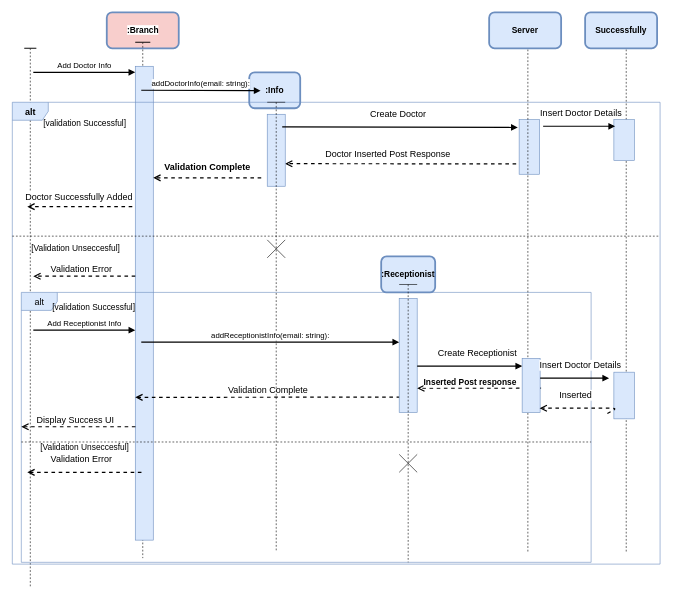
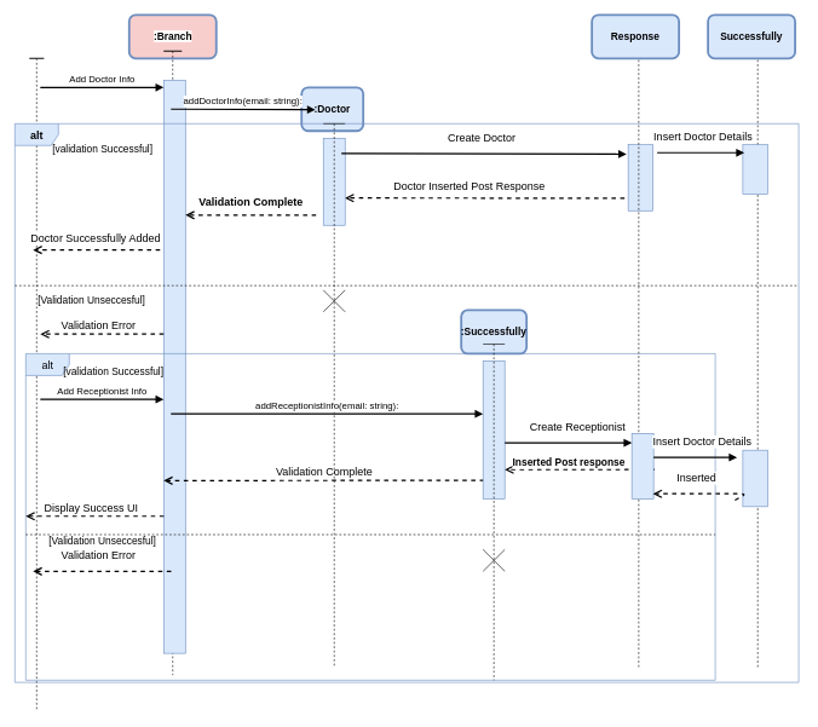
  <mxCell id="0" />
  <mxCell id="1" parent="0" />
  <mxCell id="2" value="&lt;font color=&quot;#000000&quot; style=&quot;font-size: 14px;&quot;&gt;&lt;b style=&quot;background-color: rgb(255, 255, 255);&quot;&gt;:Branch&lt;/b&gt;&lt;/font&gt;" style="rounded=1;whiteSpace=wrap;html=1;strokeWidth=3;fillColor=#f8cecc;strokeColor=#6c8ebf;" parent="1" vertex="1"><mxGeometry x="177.5" y="20" width="120" height="60" as="geometry" /></mxCell>
  <mxCell id="3" value="" style="shape=umlLifeline;participant=umlActor;perimeter=lifelinePerimeter;whiteSpace=wrap;html=1;container=1;collapsible=0;recursiveResize=0;verticalAlign=top;spacingTop=36;outlineConnect=0;size=0;" parent="1" vertex="1"><mxGeometry x="40" y="80" width="20" height="900" as="geometry" /></mxCell>
  <mxCell id="4" value="" style="shape=umlLifeline;participant=umlActor;perimeter=lifelinePerimeter;whiteSpace=wrap;html=1;container=1;collapsible=0;recursiveResize=0;verticalAlign=top;spacingTop=36;outlineConnect=0;size=0;" parent="1" vertex="1"><mxGeometry x="225" y="70" width="25" height="860" as="geometry" /></mxCell>
  <mxCell id="5" value="" style="html=1;points=[];perimeter=orthogonalPerimeter;fontSize=14;fillColor=#dae8fc;strokeColor=#6c8ebf;" parent="4" vertex="1"><mxGeometry y="40" width="30" height="790" as="geometry" /></mxCell>
  <mxCell id="6" value="" style="shape=umlLifeline;participant=umlActor;perimeter=lifelinePerimeter;whiteSpace=wrap;html=1;container=1;collapsible=0;recursiveResize=0;verticalAlign=top;spacingTop=36;outlineConnect=0;size=0;strokeColor=#FFFFFF;" parent="1" vertex="1"><mxGeometry x="450" y="70" width="655" height="830" as="geometry" /></mxCell>
  <mxCell id="7" value="&lt;b&gt;Validation Complete&lt;/b&gt;" style="html=1;verticalAlign=bottom;endArrow=open;dashed=1;endSize=8;strokeWidth=2;fontSize=15;" parent="6" edge="1"><mxGeometry y="-6" relative="1" as="geometry"><mxPoint x="-15" y="226" as="sourcePoint" /><mxPoint x="-195" y="226" as="targetPoint" /><Array as="points"><mxPoint x="-105" y="226" /></Array><mxPoint as="offset" /></mxGeometry></mxCell>
- <mxCell id="8" value="&lt;font color=&quot;#000000&quot; style=&quot;font-size: 14px;&quot;&gt;&lt;b&gt;:Info&lt;/b&gt;&lt;/font&gt;" style="rounded=1;whiteSpace=wrap;html=1;strokeWidth=3;fillColor=#dae8fc;strokeColor=#6c8ebf;" parent="6" vertex="1"><mxGeometry x="-35" y="50" width="85" height="60" as="geometry" /></mxCell>
+ <mxCell id="8" value="&lt;font color=&quot;#000000&quot; style=&quot;font-size: 14px;&quot;&gt;&lt;b&gt;:Doctor&lt;/b&gt;&lt;/font&gt;" style="rounded=1;whiteSpace=wrap;html=1;strokeWidth=3;fillColor=#dae8fc;strokeColor=#6c8ebf;" parent="6" vertex="1"><mxGeometry x="-35" y="50" width="85" height="60" as="geometry" /></mxCell>
  <mxCell id="9" value="" style="shape=umlLifeline;participant=umlActor;perimeter=lifelinePerimeter;whiteSpace=wrap;html=1;container=1;collapsible=0;recursiveResize=0;verticalAlign=top;spacingTop=36;outlineConnect=0;size=0;strokeColor=#FFFFFF;" parent="1" vertex="1"><mxGeometry x="665" y="70" width="440" height="870" as="geometry" /></mxCell>
  <mxCell id="10" value="&lt;font color=&quot;#000000&quot; style=&quot;font-size: 15px;&quot;&gt;&lt;b&gt;alt&lt;/b&gt;&lt;/font&gt;" style="shape=umlFrame;tabWidth=110;tabHeight=30;tabPosition=left;html=1;boundedLbl=1;labelInHeader=1;width=60;height=30;fontSize=13;fillColor=#dae8fc;strokeColor=#6c8ebf;" parent="9" vertex="1"><mxGeometry x="-645" y="100" width="1080" height="770" as="geometry" /></mxCell>
  <mxCell id="11" value="[validation Successful]" style="text;fontSize=14;" parent="10" vertex="1"><mxGeometry width="100" height="20" relative="1" as="geometry"><mxPoint x="50" y="20" as="offset" /></mxGeometry></mxCell>
  <mxCell id="12" value="" style="line;strokeWidth=1;dashed=1;labelPosition=center;verticalLabelPosition=bottom;align=left;verticalAlign=top;spacingLeft=20;spacingTop=15;fontSize=13;" parent="10" vertex="1"><mxGeometry y="217" width="1080" height="12.4" as="geometry" /></mxCell>
  <mxCell id="13" value="[Validation Unseccesful]" style="text;fontSize=14;" parent="10" vertex="1"><mxGeometry width="100" height="20" relative="1" as="geometry"><mxPoint x="30" y="229" as="offset" /></mxGeometry></mxCell>
  <mxCell id="14" value="Doctor Successfully Added" style="html=1;verticalAlign=bottom;endArrow=open;dashed=1;endSize=8;strokeWidth=2;fontSize=15;" parent="10" edge="1"><mxGeometry x="0.015" y="-4" relative="1" as="geometry"><mxPoint x="200" y="174" as="sourcePoint" /><mxPoint x="25" y="174" as="targetPoint" /><mxPoint as="offset" /></mxGeometry></mxCell>
  <mxCell id="15" value="Validation Error" style="html=1;verticalAlign=bottom;endArrow=open;dashed=1;endSize=8;strokeWidth=2;fontSize=15;" parent="10" edge="1"><mxGeometry x="0.059" relative="1" as="geometry"><mxPoint x="205" y="290" as="sourcePoint" /><mxPoint x="35" y="290" as="targetPoint" /><mxPoint as="offset" /></mxGeometry></mxCell>
  <mxCell id="16" value="" style="shape=umlLifeline;participant=umlActor;perimeter=lifelinePerimeter;whiteSpace=wrap;html=1;container=1;collapsible=0;recursiveResize=0;verticalAlign=top;spacingTop=36;outlineConnect=0;size=0;" parent="10" vertex="1"><mxGeometry x="1010" y="-100" width="27.06" height="850" as="geometry" /></mxCell>
  <mxCell id="17" value="" style="html=1;points=[];perimeter=orthogonalPerimeter;fontSize=14;fillColor=#dae8fc;strokeColor=#6c8ebf;" parent="16" vertex="1"><mxGeometry x="-7.054" y="129.062" width="34.105" height="67.812" as="geometry" /></mxCell>
  <mxCell id="18" value="" style="html=1;points=[];perimeter=orthogonalPerimeter;fontSize=14;fillColor=#dae8fc;strokeColor=#6c8ebf;" parent="16" vertex="1"><mxGeometry x="-7.05" y="550" width="34.11" height="77.82" as="geometry" /></mxCell>
  <mxCell id="19" value="Insert Doctor Details&amp;nbsp;" style="html=1;verticalAlign=bottom;endArrow=block;strokeWidth=2;fontSize=15;" parent="10" edge="1"><mxGeometry x="0.089" y="10" width="80" relative="1" as="geometry"><mxPoint x="885" y="40" as="sourcePoint" /><mxPoint x="1005" y="40" as="targetPoint" /><mxPoint as="offset" /></mxGeometry></mxCell>
  <mxCell id="20" value="&lt;font style=&quot;font-size: 15px;&quot;&gt;alt&lt;/font&gt;" style="shape=umlFrame;tabWidth=110;tabHeight=30;tabPosition=left;html=1;boundedLbl=1;labelInHeader=1;width=60;height=30;fontSize=13;fillColor=#dae8fc;strokeColor=#6c8ebf;" parent="10" vertex="1"><mxGeometry x="15" y="317" width="950" height="450" as="geometry" /></mxCell>
  <mxCell id="21" value="[validation Successful]" style="text;fontSize=14;" parent="20" vertex="1"><mxGeometry width="100" height="20" relative="1" as="geometry"><mxPoint x="50" y="10" as="offset" /></mxGeometry></mxCell>
  <mxCell id="22" value="" style="line;strokeWidth=1;dashed=1;labelPosition=center;verticalLabelPosition=bottom;align=left;verticalAlign=top;spacingLeft=20;spacingTop=15;fontSize=13;" parent="20" vertex="1"><mxGeometry y="243" width="950" height="12.8" as="geometry" /></mxCell>
  <mxCell id="23" value="[Validation Unseccesful]" style="text;fontSize=14;" parent="20" vertex="1"><mxGeometry width="100" height="20" relative="1" as="geometry"><mxPoint x="30" y="243" as="offset" /></mxGeometry></mxCell>
  <mxCell id="24" value="Validation Complete" style="html=1;verticalAlign=bottom;endArrow=open;dashed=1;endSize=8;strokeWidth=2;fontSize=15;exitX=0.055;exitY=0.866;exitDx=0;exitDy=0;exitPerimeter=0;" parent="20" source="27" edge="1"><mxGeometry relative="1" as="geometry"><mxPoint x="380" y="140" as="sourcePoint" /><mxPoint x="190" y="175" as="targetPoint" /></mxGeometry></mxCell>
  <mxCell id="25" value="Display Success UI" style="html=1;verticalAlign=bottom;endArrow=open;dashed=1;endSize=8;strokeWidth=2;fontSize=15;exitX=0.474;exitY=0.406;exitDx=0;exitDy=0;exitPerimeter=0;" parent="20" edge="1"><mxGeometry x="0.054" relative="1" as="geometry"><mxPoint x="190.3" y="224.0" as="sourcePoint" /><mxPoint y="224" as="targetPoint" /><mxPoint as="offset" /></mxGeometry></mxCell>
  <mxCell id="26" value="Validation Error" style="html=1;verticalAlign=bottom;endArrow=open;dashed=1;endSize=8;strokeWidth=2;fontSize=15;exitX=0.474;exitY=0.406;exitDx=0;exitDy=0;exitPerimeter=0;" parent="20" edge="1"><mxGeometry x="0.054" y="-10" relative="1" as="geometry"><mxPoint x="200.3" y="300" as="sourcePoint" /><mxPoint x="10" y="300" as="targetPoint" /><mxPoint as="offset" /></mxGeometry></mxCell>
  <mxCell id="27" value="" style="html=1;points=[];perimeter=orthogonalPerimeter;fontSize=14;fillColor=#dae8fc;strokeColor=#6c8ebf;" parent="20" vertex="1"><mxGeometry x="630" y="10" width="30" height="190" as="geometry" /></mxCell>
  <mxCell id="28" value="" style="html=1;verticalAlign=bottom;endArrow=open;dashed=1;endSize=8;strokeWidth=2;fontSize=15;entryX=1.114;entryY=0.649;entryDx=0;entryDy=0;entryPerimeter=0;" parent="20" edge="1"><mxGeometry x="-1" y="50" relative="1" as="geometry"><mxPoint x="866.58" y="159.5" as="sourcePoint" /><mxPoint x="660.0" y="159.83" as="targetPoint" /><mxPoint x="50" y="-50" as="offset" /></mxGeometry></mxCell>
  <mxCell id="29" value="&lt;font color=&quot;#030303&quot; style=&quot;font-size: 14px;&quot;&gt;&lt;b style=&quot;&quot;&gt;Inserted Post response&lt;/b&gt;&lt;/font&gt;" style="edgeLabel;html=1;align=center;verticalAlign=middle;resizable=0;points=[];fontColor=#000000;" parent="28" vertex="1" connectable="0"><mxGeometry x="-0.128" y="-6" relative="1" as="geometry"><mxPoint x="-29" y="-4" as="offset" /></mxGeometry></mxCell>
- <mxCell id="30" value="&lt;font color=&quot;#000000&quot; style=&quot;font-size: 14px;&quot;&gt;&lt;b&gt;:Receptionist&lt;/b&gt;&lt;/font&gt;" style="rounded=1;whiteSpace=wrap;html=1;strokeWidth=3;fillColor=#dae8fc;strokeColor=#6c8ebf;" parent="20" vertex="1"><mxGeometry x="600" y="-60" width="90" height="60" as="geometry" /></mxCell>
+ <mxCell id="30" value="&lt;font color=&quot;#000000&quot; style=&quot;font-size: 14px;&quot;&gt;&lt;b&gt;:Successfully&lt;/b&gt;&lt;/font&gt;" style="rounded=1;whiteSpace=wrap;html=1;strokeWidth=3;fillColor=#dae8fc;strokeColor=#6c8ebf;" parent="20" vertex="1"><mxGeometry x="600" y="-60" width="90" height="60" as="geometry" /></mxCell>
  <mxCell id="31" value="" style="shape=umlLifeline;participant=umlEntity;perimeter=lifelinePerimeter;whiteSpace=wrap;html=1;container=1;collapsible=0;recursiveResize=0;verticalAlign=top;spacingTop=36;outlineConnect=0;strokeColor=#030303;size=0;" vertex="1" parent="20"><mxGeometry x="625" y="-13.2" width="40" height="463.2" as="geometry" /></mxCell>
  <mxCell id="32" value="" style="shape=umlDestroy;strokeColor=#030303;" vertex="1" parent="31"><mxGeometry x="5" y="283.2" width="30" height="30" as="geometry" /></mxCell>
  <mxCell id="33" value="" style="html=1;points=[];perimeter=orthogonalPerimeter;fontSize=14;fillColor=#dae8fc;strokeColor=#6c8ebf;" parent="10" vertex="1"><mxGeometry x="845" y="29.06" width="34.11" height="90.94" as="geometry" /></mxCell>
  <mxCell id="34" value="Doctor Inserted Post Response" style="html=1;verticalAlign=bottom;endArrow=open;dashed=1;endSize=8;strokeWidth=2;fontSize=15;exitX=-0.145;exitY=0.81;exitDx=0;exitDy=0;exitPerimeter=0;entryX=0.421;entryY=0.133;entryDx=0;entryDy=0;entryPerimeter=0;" parent="10" source="33" target="10" edge="1"><mxGeometry x="0.111" y="-6" relative="1" as="geometry"><mxPoint x="835" y="86" as="sourcePoint" /><mxPoint x="465" y="90" as="targetPoint" /><mxPoint as="offset" /></mxGeometry></mxCell>
  <mxCell id="35" value="" style="html=1;points=[];perimeter=orthogonalPerimeter;fontSize=14;fillColor=#dae8fc;strokeColor=#6c8ebf;" vertex="1" parent="10"><mxGeometry x="425" y="20" width="30" height="120" as="geometry" /></mxCell>
  <mxCell id="36" value="" style="shape=umlLifeline;participant=umlEntity;perimeter=lifelinePerimeter;whiteSpace=wrap;html=1;container=1;collapsible=0;recursiveResize=0;verticalAlign=top;spacingTop=36;outlineConnect=0;strokeColor=#030303;size=0;" vertex="1" parent="10"><mxGeometry x="420" width="40" height="750" as="geometry" /></mxCell>
  <mxCell id="37" value="" style="shape=umlDestroy;strokeColor=#030303;" vertex="1" parent="10"><mxGeometry x="425" y="229.4" width="30" height="30" as="geometry" /></mxCell>
  <mxCell id="38" value="" style="shape=umlLifeline;participant=umlEntity;perimeter=lifelinePerimeter;whiteSpace=wrap;html=1;container=1;collapsible=0;recursiveResize=0;verticalAlign=top;spacingTop=36;outlineConnect=0;strokeColor=#030303;size=0;" vertex="1" parent="10"><mxGeometry x="839.11" y="-100" width="40.89" height="850" as="geometry" /></mxCell>
  <mxCell id="39" value="" style="html=1;points=[];perimeter=orthogonalPerimeter;fontSize=14;fillColor=#dae8fc;strokeColor=#6c8ebf;" parent="38" vertex="1"><mxGeometry x="10.89" y="527" width="30" height="90" as="geometry" /></mxCell>
  <mxCell id="40" value="Create Receptionist" style="html=1;verticalAlign=bottom;endArrow=block;strokeWidth=2;fontSize=15;entryX=0;entryY=0.143;entryDx=0;entryDy=0;entryPerimeter=0;" parent="10" target="39" edge="1" source="27"><mxGeometry x="0.158" y="10" width="80" relative="1" as="geometry"><mxPoint x="665" y="357" as="sourcePoint" /><mxPoint x="530" y="357" as="targetPoint" /><mxPoint x="-1" as="offset" /></mxGeometry></mxCell>
  <mxCell id="41" value="Insert Doctor Details&amp;nbsp;" style="html=1;verticalAlign=bottom;endArrow=block;strokeWidth=2;fontSize=15;" parent="10" edge="1"><mxGeometry x="0.217" y="10" width="80" relative="1" as="geometry"><mxPoint x="880" y="460" as="sourcePoint" /><mxPoint x="995" y="460" as="targetPoint" /><mxPoint x="-1" as="offset" /></mxGeometry></mxCell>
  <mxCell id="42" value="Inserted" style="html=1;verticalAlign=bottom;endArrow=open;dashed=1;endSize=8;strokeWidth=2;fontSize=15;" parent="10" edge="1"><mxGeometry x="0.196" y="-10" relative="1" as="geometry"><mxPoint x="992.11" y="518.82" as="sourcePoint" /><mxPoint x="879.11" y="510" as="targetPoint" /><mxPoint as="offset" /><Array as="points"><mxPoint x="1009.11" y="510" /></Array></mxGeometry></mxCell>
  <mxCell id="43" value="&lt;font style=&quot;font-size: 13px;&quot;&gt;Add Doctor Info&lt;/font&gt;" style="html=1;verticalAlign=bottom;endArrow=block;strokeWidth=2;" parent="1" edge="1"><mxGeometry width="80" relative="1" as="geometry"><mxPoint x="55" y="120" as="sourcePoint" /><mxPoint x="225" y="120" as="targetPoint" /><Array as="points"><mxPoint x="105" y="120" /></Array></mxGeometry></mxCell>
  <mxCell id="44" value="addDoctorInfo(email: string):" style="html=1;verticalAlign=bottom;endArrow=block;strokeWidth=2;fontSize=13;entryX=-0.033;entryY=0.059;entryDx=0;entryDy=0;entryPerimeter=0;" parent="1" edge="1"><mxGeometry width="80" relative="1" as="geometry"><mxPoint x="235" y="150" as="sourcePoint" /><mxPoint x="433.878" y="150.654" as="targetPoint" /></mxGeometry></mxCell>
  <mxCell id="45" value="&lt;font style=&quot;font-size: 13px;&quot;&gt;Add Receptionist Info&lt;/font&gt;" style="html=1;verticalAlign=bottom;endArrow=block;strokeWidth=2;" parent="1" edge="1"><mxGeometry width="80" relative="1" as="geometry"><mxPoint x="55" y="550" as="sourcePoint" /><mxPoint x="225" y="550" as="targetPoint" /><mxPoint as="offset" /></mxGeometry></mxCell>
  <mxCell id="46" value="addReceptionistInfo(email: string):" style="html=1;verticalAlign=bottom;endArrow=block;strokeWidth=2;fontSize=13;" parent="1" edge="1"><mxGeometry width="80" relative="1" as="geometry"><mxPoint x="235" y="570" as="sourcePoint" /><mxPoint x="665" y="570" as="targetPoint" /></mxGeometry></mxCell>
- <mxCell id="47" value="&lt;font color=&quot;#000000&quot; style=&quot;font-size: 14px;&quot;&gt;&lt;b&gt;Server&lt;/b&gt;&lt;/font&gt;" style="rounded=1;whiteSpace=wrap;html=1;strokeWidth=3;fillColor=#dae8fc;strokeColor=#6c8ebf;" parent="1" vertex="1"><mxGeometry x="815" y="20" width="120" height="60" as="geometry" /></mxCell>
+ <mxCell id="47" value="&lt;font color=&quot;#000000&quot; style=&quot;font-size: 14px;&quot;&gt;&lt;b&gt;Response&lt;/b&gt;&lt;/font&gt;" style="rounded=1;whiteSpace=wrap;html=1;strokeWidth=3;fillColor=#dae8fc;strokeColor=#6c8ebf;" parent="1" vertex="1"><mxGeometry x="815" y="20" width="120" height="60" as="geometry" /></mxCell>
  <mxCell id="48" value="Create Doctor&amp;nbsp;" style="html=1;verticalAlign=bottom;endArrow=block;strokeWidth=2;fontSize=15;entryX=-0.067;entryY=0.143;entryDx=0;entryDy=0;entryPerimeter=0;exitX=1.026;exitY=0.425;exitDx=0;exitDy=0;exitPerimeter=0;" parent="1" target="33" edge="1"><mxGeometry x="-0.007" y="10" width="80" relative="1" as="geometry"><mxPoint x="469.996" y="210.93" as="sourcePoint" /><mxPoint x="979.947" y="208.75" as="targetPoint" /><mxPoint as="offset" /></mxGeometry></mxCell>
  <mxCell id="49" value="&lt;font color=&quot;#000000&quot; style=&quot;font-size: 14px;&quot;&gt;&lt;b&gt;Successfully&lt;/b&gt;&lt;/font&gt;" style="rounded=1;whiteSpace=wrap;html=1;strokeWidth=3;fillColor=#dae8fc;strokeColor=#6c8ebf;" parent="1" vertex="1"><mxGeometry x="975" y="20" width="120" height="60" as="geometry" /></mxCell>
